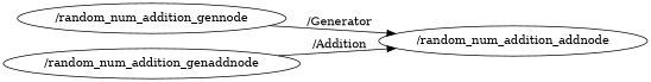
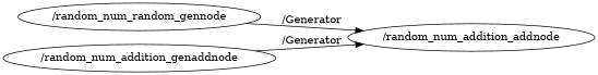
  digraph {
    compound=True
    rank=same
    rankdir=LR
    ranksep=0.2
    node [shape=ellipse]
    edge [penwidth=1]
-   n1 [height=0.5 label="/random_num_addition_gennode" width=3.5566]
+   n1 [height=0.5 label="/random_num_random_gennode" width=3.5566]
    n2 [height=0.5 label="/random_num_addition_addnode" width=3.5566]
    n3 [height=0.5 label="/random_num_addition_genaddnode" width=3.9177]
    n1 -> n2 [label="/Generator"]
-   n3 -> n2 [label="/Addition"]
+   n3 -> n2 [label="/Generator"]
  }
